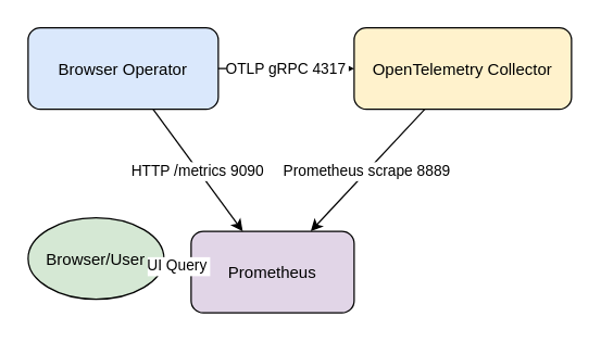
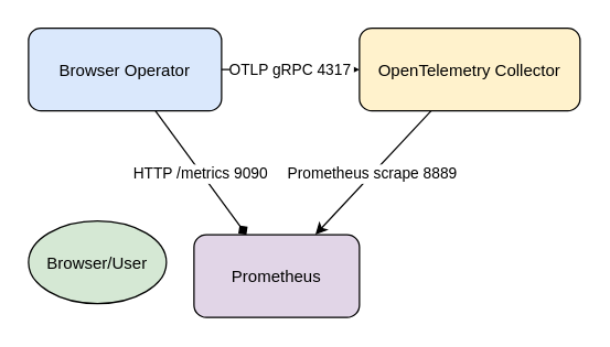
  <mxCell id="0" />
  <mxCell id="1" parent="0" />
  <mxCell id="2" value="Browser Operator" style="rounded=1;fillColor=#dae8fc;" vertex="1" parent="1"><mxGeometry x="20" y="20" width="140" height="60" as="geometry" /></mxCell>
  <mxCell id="3" value="OpenTelemetry Collector" style="rounded=1;fillColor=#fff2cc;" vertex="1" parent="1"><mxGeometry x="260" y="20" width="160" height="60" as="geometry" /></mxCell>
  <mxCell id="4" value="Prometheus" style="rounded=1;fillColor=#e1d5e7;" vertex="1" parent="1"><mxGeometry x="140" y="170" width="120" height="60" as="geometry" /></mxCell>
  <mxCell id="5" value="Browser/User" style="ellipse;fillColor=#d5e8d4;" vertex="1" parent="1"><mxGeometry x="20" y="160" width="100" height="60" as="geometry" /></mxCell>
  <mxCell id="6" edge="1" parent="1" source="2" target="3" value="OTLP gRPC 4317"><mxGeometry relative="1" as="geometry" /></mxCell>
- <mxCell id="7" edge="1" parent="1" source="2" target="4" value="HTTP /metrics 9090"><mxGeometry relative="1" as="geometry" /></mxCell>
+ <mxCell id="7" edge="1" parent="1" source="2" target="4" value="HTTP /metrics 9090" style="endArrow=diamond;"><mxGeometry relative="1" as="geometry" /></mxCell>
  <mxCell id="8" edge="1" parent="1" source="3" target="4" value="Prometheus scrape 8889"><mxGeometry relative="1" as="geometry" /></mxCell>
- <mxCell id="9" edge="1" parent="1" source="4" target="5" value="UI Query"><mxGeometry relative="1" as="geometry" /></mxCell>
